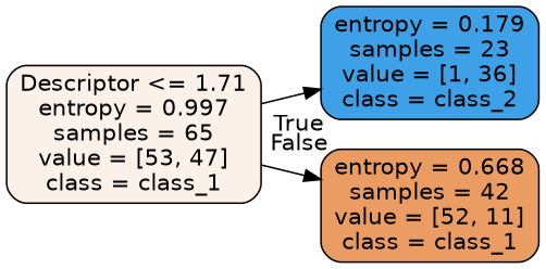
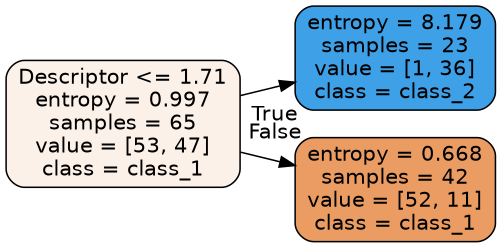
  digraph {
    rankdir=LR
    node [color=black fontname=helvetica shape=box style="filled, rounded"]
    edge [fontname=helvetica labeldistance=2.5]
    n1 [fillcolor="#fcf1e9" label="Descriptor <= 1.71\nentropy = 0.997\nsamples = 65\nvalue = [53, 47]\nclass = class_1"]
-   n2 [fillcolor="#3ea0e6" label="entropy = 0.179\nsamples = 23\nvalue = [1, 36]\nclass = class_2"]
+   n2 [fillcolor="#3ea0e6" label="entropy = 8.179\nsamples = 23\nvalue = [1, 36]\nclass = class_2"]
    n3 [fillcolor="#ea9c63" label="entropy = 0.668\nsamples = 42\nvalue = [52, 11]\nclass = class_1"]
    n1 -> n2 [headlabel=True labelangle=45]
    n1 -> n3 [headlabel=False labelangle=-45]
  }
